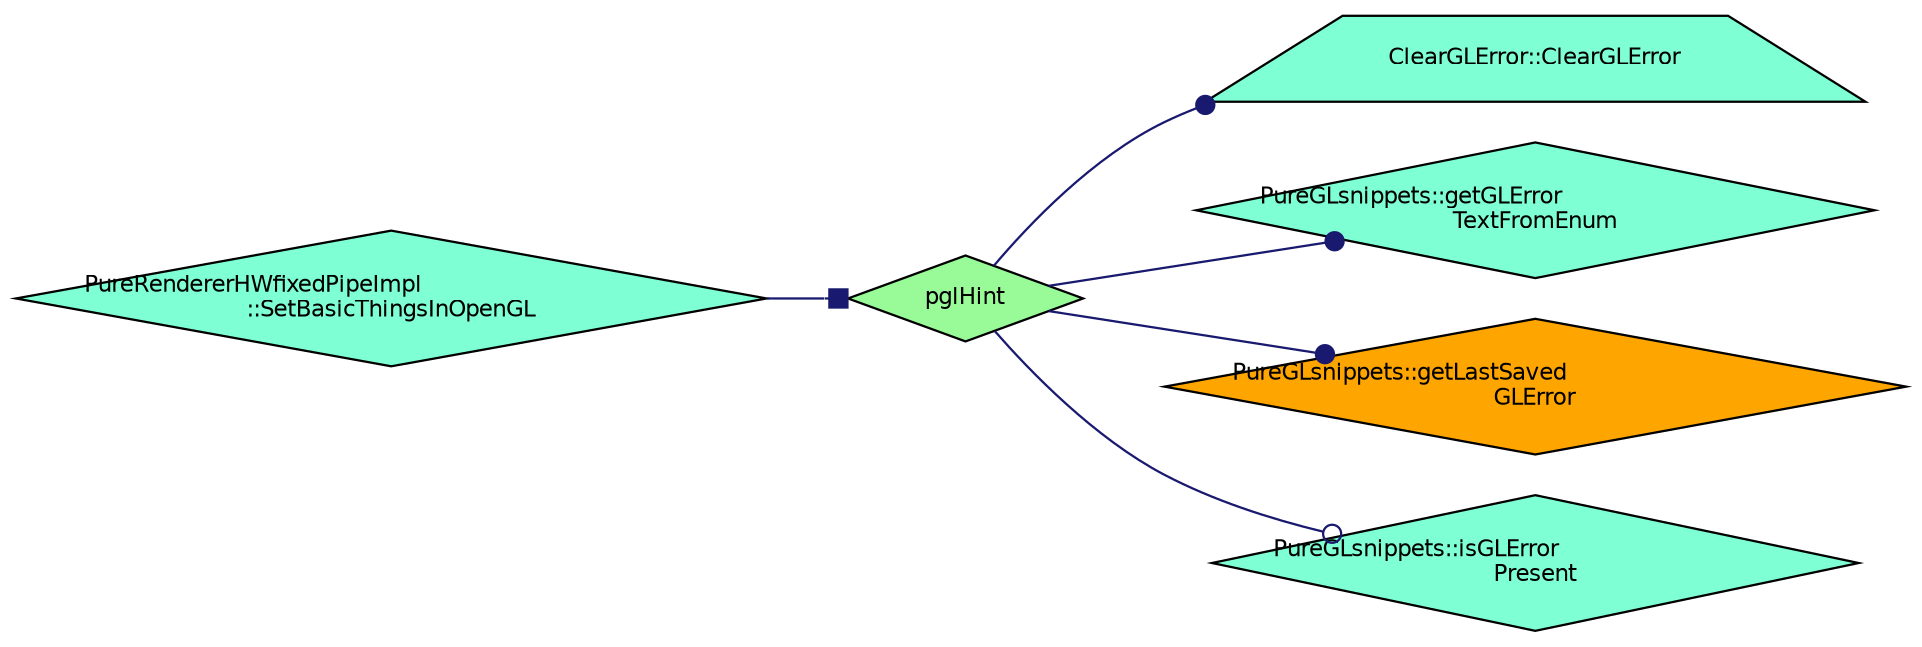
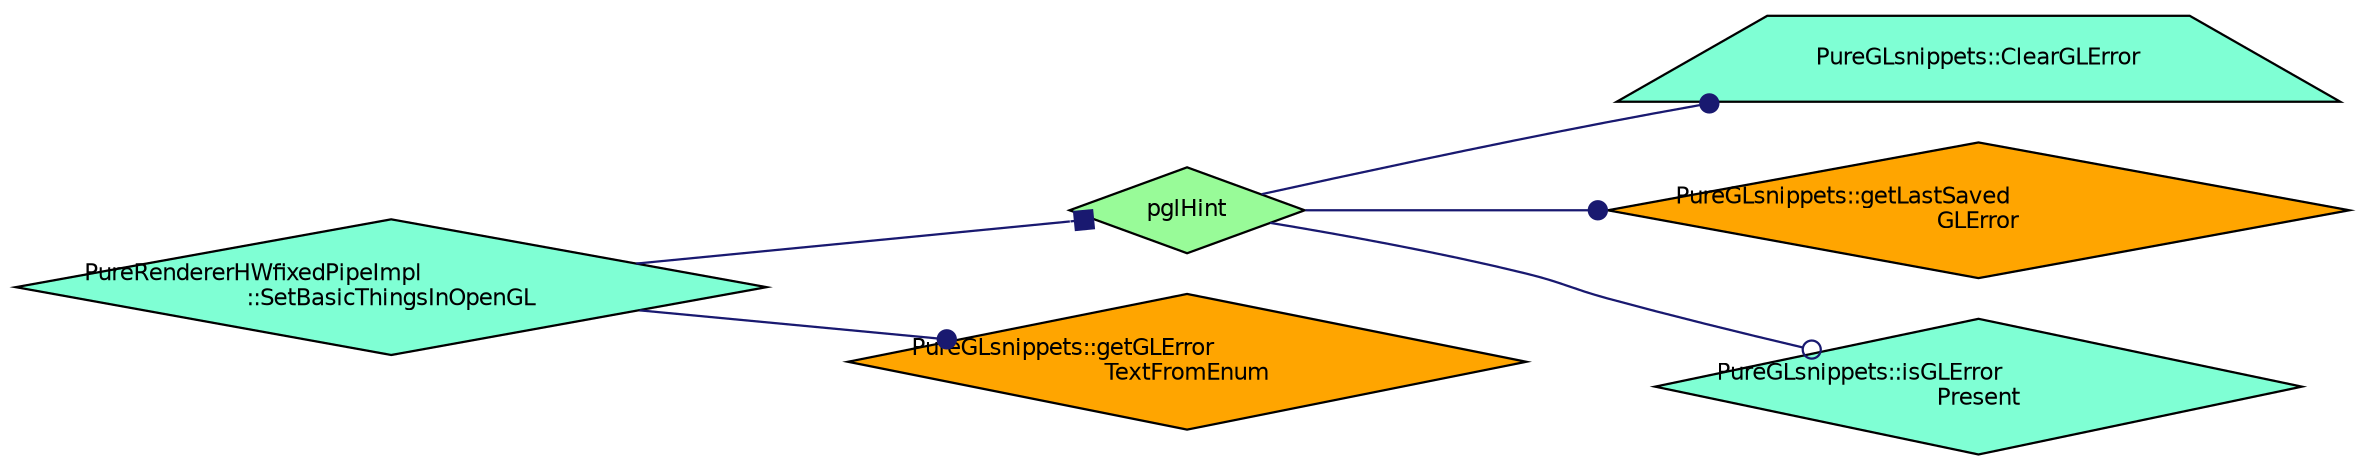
  digraph {
    rankdir=LR
    node [color=black fillcolor=aquamarine fontname=Helvetica fontsize=10 shape=diamond style=filled]
    edge [arrowhead=dot color=midnightblue fontname=Helvetica fontsize=10 labelfontname=Helvetica labelfontsize=10 style=solid]
    n1 [fontcolor=black height=0.2 label="PureRendererHWfixedPipeImpl\l::SetBasicThingsInOpenGL" width=0.4]
    n2 [fillcolor=palegreen height=0.2 label=pglHint width=0.4]
-   n3 [height=0.2 label="ClearGLError::ClearGLError" shape=trapezium width=0.4]
-   n4 [height=0.2 label="PureGLsnippets::getGLError\lTextFromEnum" width=0.4]
+   n3 [height=0.2 label="PureGLsnippets::ClearGLError" shape=trapezium width=0.4]
+   n4 [fillcolor=orange height=0.2 label="PureGLsnippets::getGLError\lTextFromEnum" width=0.4]
    n5 [fillcolor=orange height=0.2 label="PureGLsnippets::getLastSaved\lGLError" width=0.4]
    n6 [height=0.2 label="PureGLsnippets::isGLError\lPresent" width=0.4]
    n1 -> n2 [arrowhead=box]
    n2 -> n3
-   n2 -> n4
+   n1 -> n4
    n2 -> n5
    n2 -> n6 [arrowhead=odot]
  }
